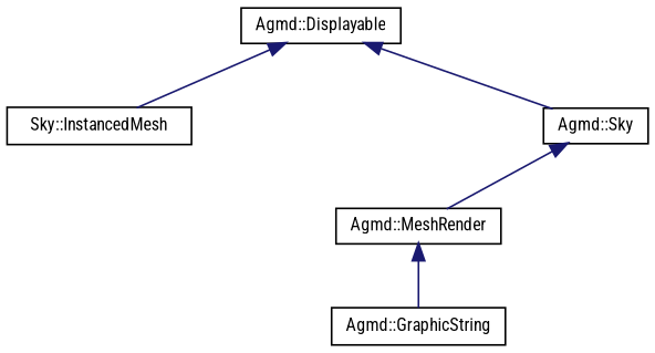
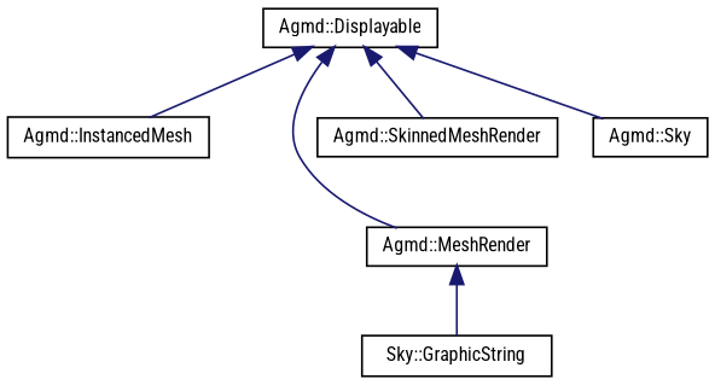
  digraph {
    fontname="Roboto Condensed"
    rankdir=TB
    node [color=black fillcolor=white fontname="Roboto Condensed" fontsize=10 shape=record style=filled]
    edge [color=midnightblue dir=back fontname="Roboto Condensed" fontsize=10 labelfontname=Helvetica labelfontsize=10 style=solid]
    n1 [height=0.2 label="Agmd::Displayable" width=0.4]
-   n2 [height=0.2 label="Sky::InstancedMesh" width=0.4]
+   n2 [height=0.2 label="Agmd::InstancedMesh" width=0.4]
    n3 [height=0.2 label="Agmd::MeshRender" width=0.4]
+   n4 [height=0.2 label="Agmd::SkinnedMeshRender" width=0.4]
    n5 [height=0.2 label="Agmd::Sky" width=0.4]
-   n6 [height=0.2 label="Agmd::GraphicString" width=0.4]
+   n6 [height=0.2 label="Sky::GraphicString" width=0.4]
    n1 -> n2
-   n5 -> n3
+   n1 -> n3
+   n1 -> n4
    n1 -> n5
    n3 -> n6
  }
